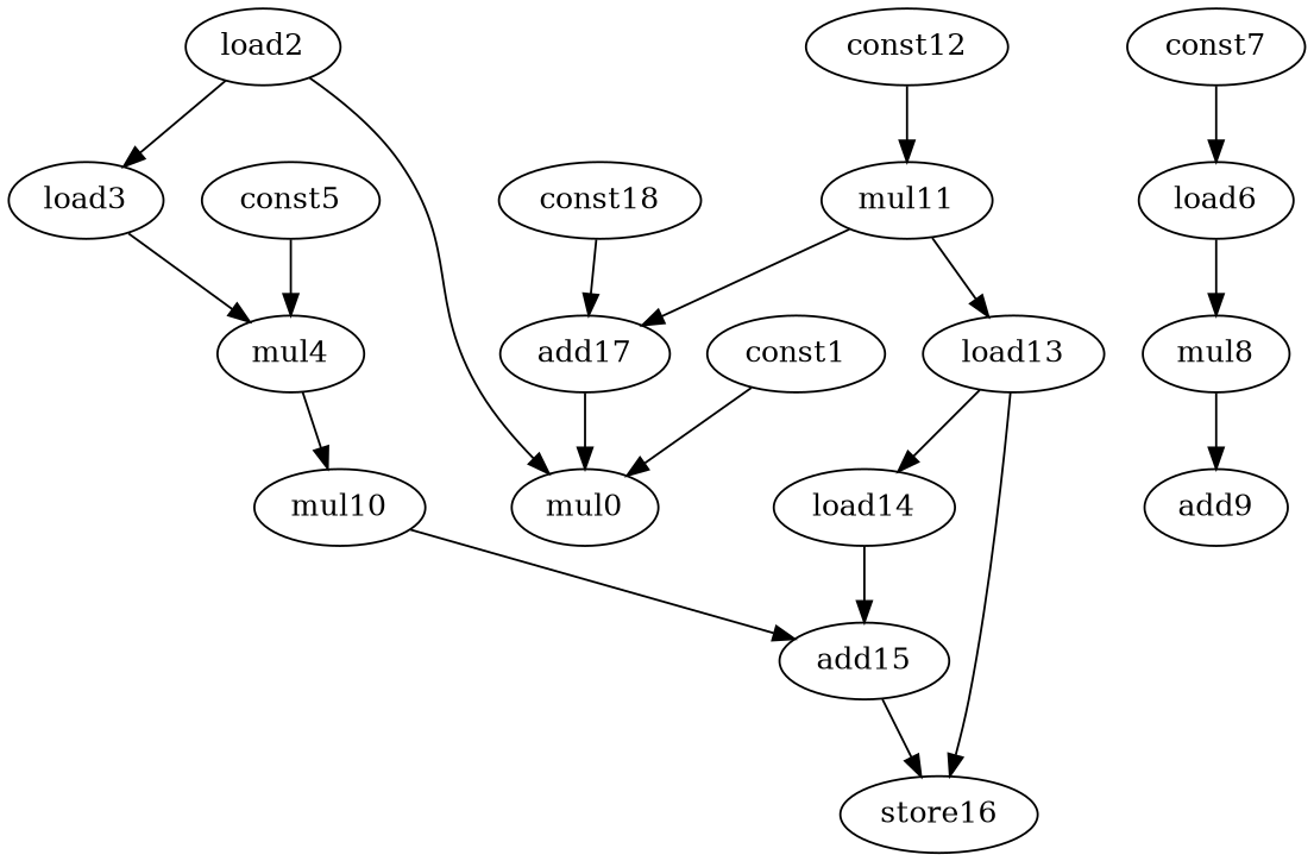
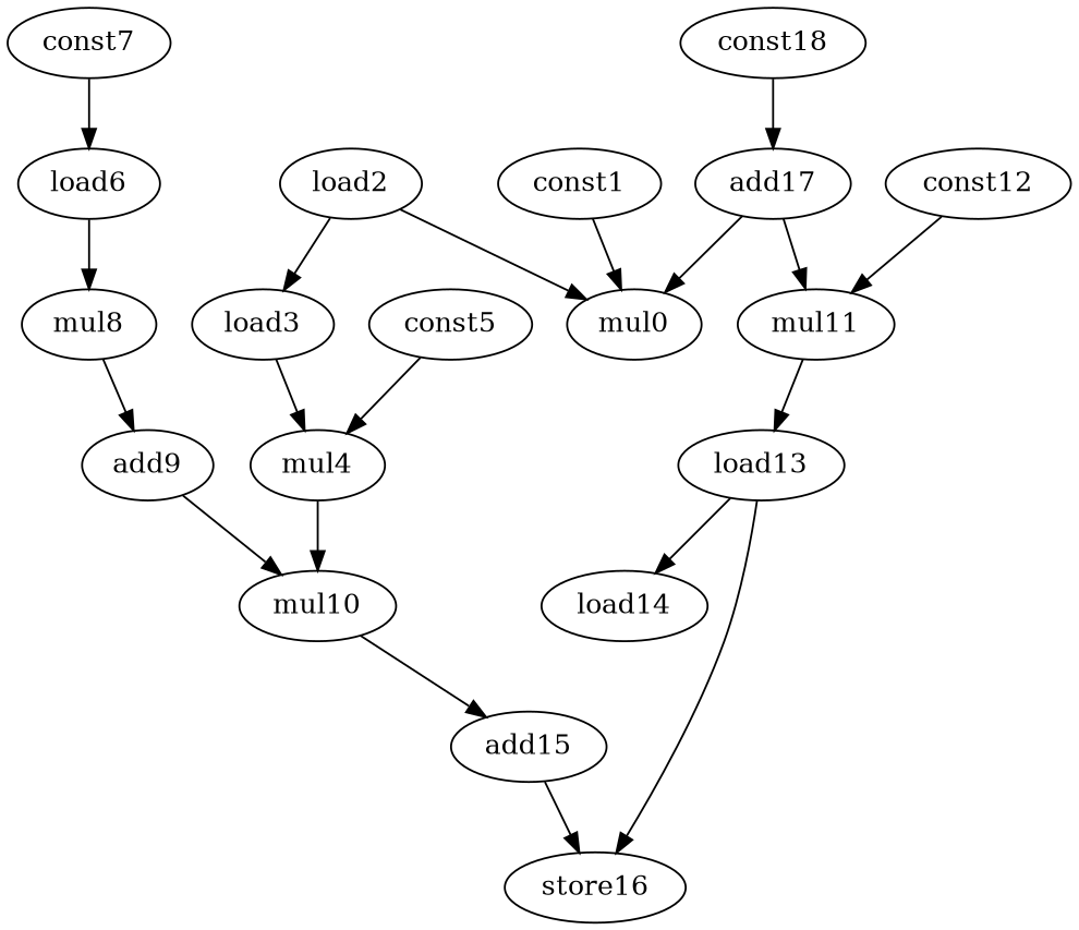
  digraph {
    node [opcode=load]
    edge [operand=0]
    mul0 [opcode=mul]
    load2
    load3
    const1 [opcode=const]
    mul4 [opcode=mul]
    mul10 [opcode=mul]
    add15 [opcode=add]
    const5 [opcode=const]
    n9 [label=mul8]
    load6
    n11 [label=add9]
    const7 [opcode=const]
    store16 [opcode=store]
    mul11 [opcode=mul]
    load13
    load14
    const12 [opcode=const]
    add17 [opcode=add]
    const18 [opcode=const]
    load2 -> mul0
    load2 -> load3
    load3 -> mul4
    const1 -> mul0
    mul4 -> mul10
    mul10 -> add15 [operand=1]
    add15 -> store16
    const5 -> mul4 [operand=1]
    n9 -> n11
    load6 -> n9
+   n11 -> mul10 [operand=1]
    const7 -> load6
    mul11 -> load13
    load13 -> store16 [operand=1]
    load13 -> load14
-   load14 -> add15
    const12 -> mul11
    add17 -> mul0 [operand=1]
-   mul11 -> add17 [operand=1]
+   add17 -> mul11 [operand=1]
    const18 -> add17
  }
